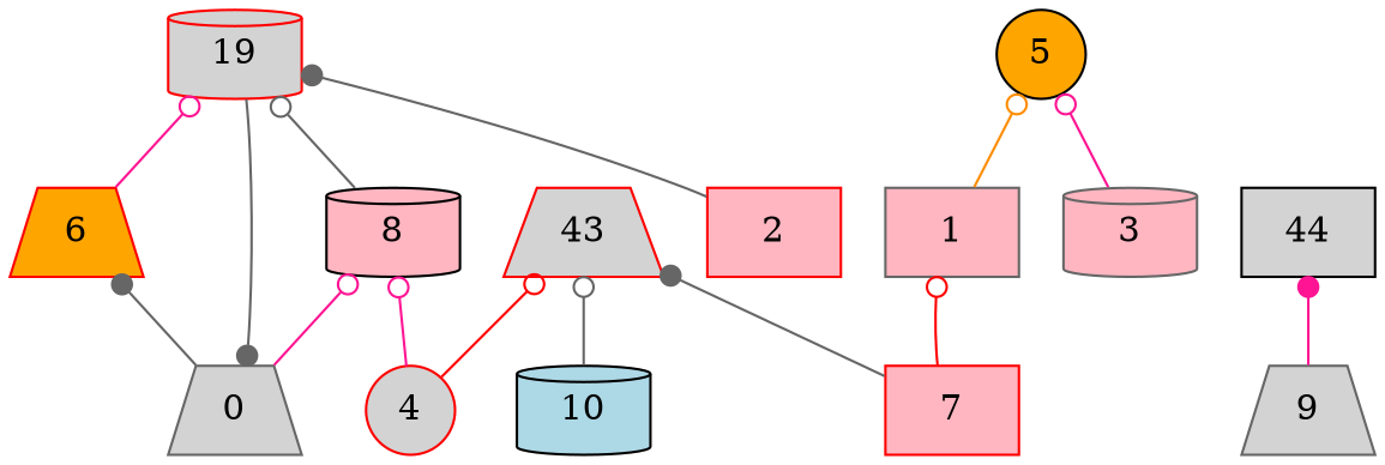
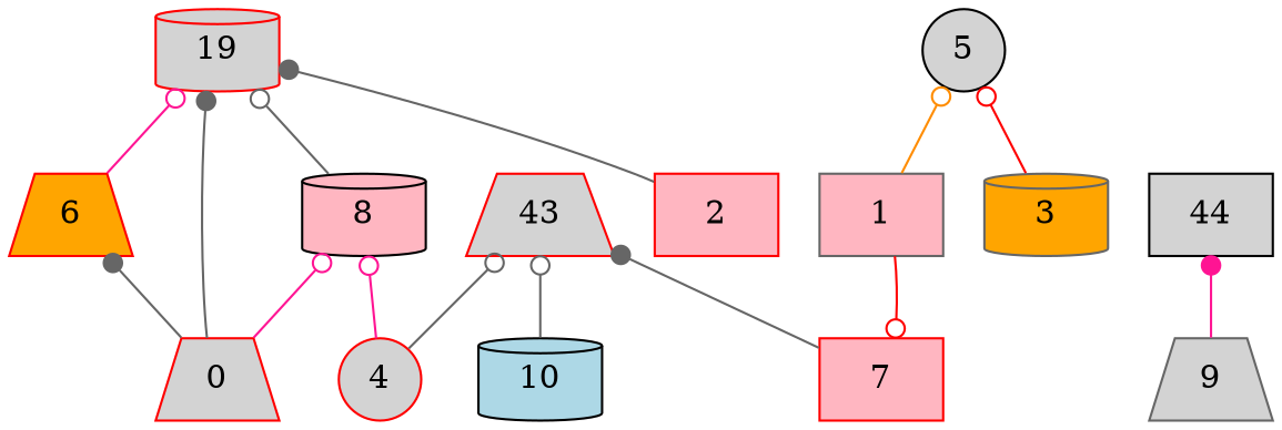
  digraph {
    rankdir=BT
    node [color=red fillcolor=lightgrey shape=trapezium style=filled]
    edge [arrowhead=odot color=gray40]
-   0 [color=gray40]
+   0
    6 [fillcolor=orange]
    8 [color=black fillcolor=lightpink shape=cylinder]
    n4 [label=19 shape=cylinder]
    1 [color=gray40 fillcolor=lightpink shape=box]
-   5 [color=black fillcolor=orange shape=circle]
+   5 [color=black shape=circle]
    7 [fillcolor=lightpink shape=box]
    n8 [label=43]
    2 [fillcolor=lightpink shape=box]
-   3 [color=gray40 fillcolor=lightpink shape=cylinder]
+   3 [color=gray40 fillcolor=orange shape=cylinder]
    4 [shape=circle]
    9 [color=gray40]
    n13 [color=black label=44 shape=box]
    10 [color=black fillcolor=lightblue shape=cylinder]
    0 -> 6 [arrowhead=dot]
    0 -> 8 [color=deeppink]
-   n4 -> 0 [arrowhead=dot]
+   0 -> n4 [arrowhead=dot]
    6 -> n4 [color=deeppink]
    8 -> n4
    1 -> 5 [color=darkorange]
-   7 -> 1 [color=red]
+   1 -> 7 [color=red]
    7 -> n8 [arrowhead=dot]
    2 -> n4 [arrowhead=dot]
-   3 -> 5 [color=deeppink]
+   3 -> 5 [color=red]
    4 -> 8 [color=deeppink]
-   4 -> n8 [color=red]
+   4 -> n8
    9 -> n13 [arrowhead=dot color=deeppink]
    10 -> n8
  }
